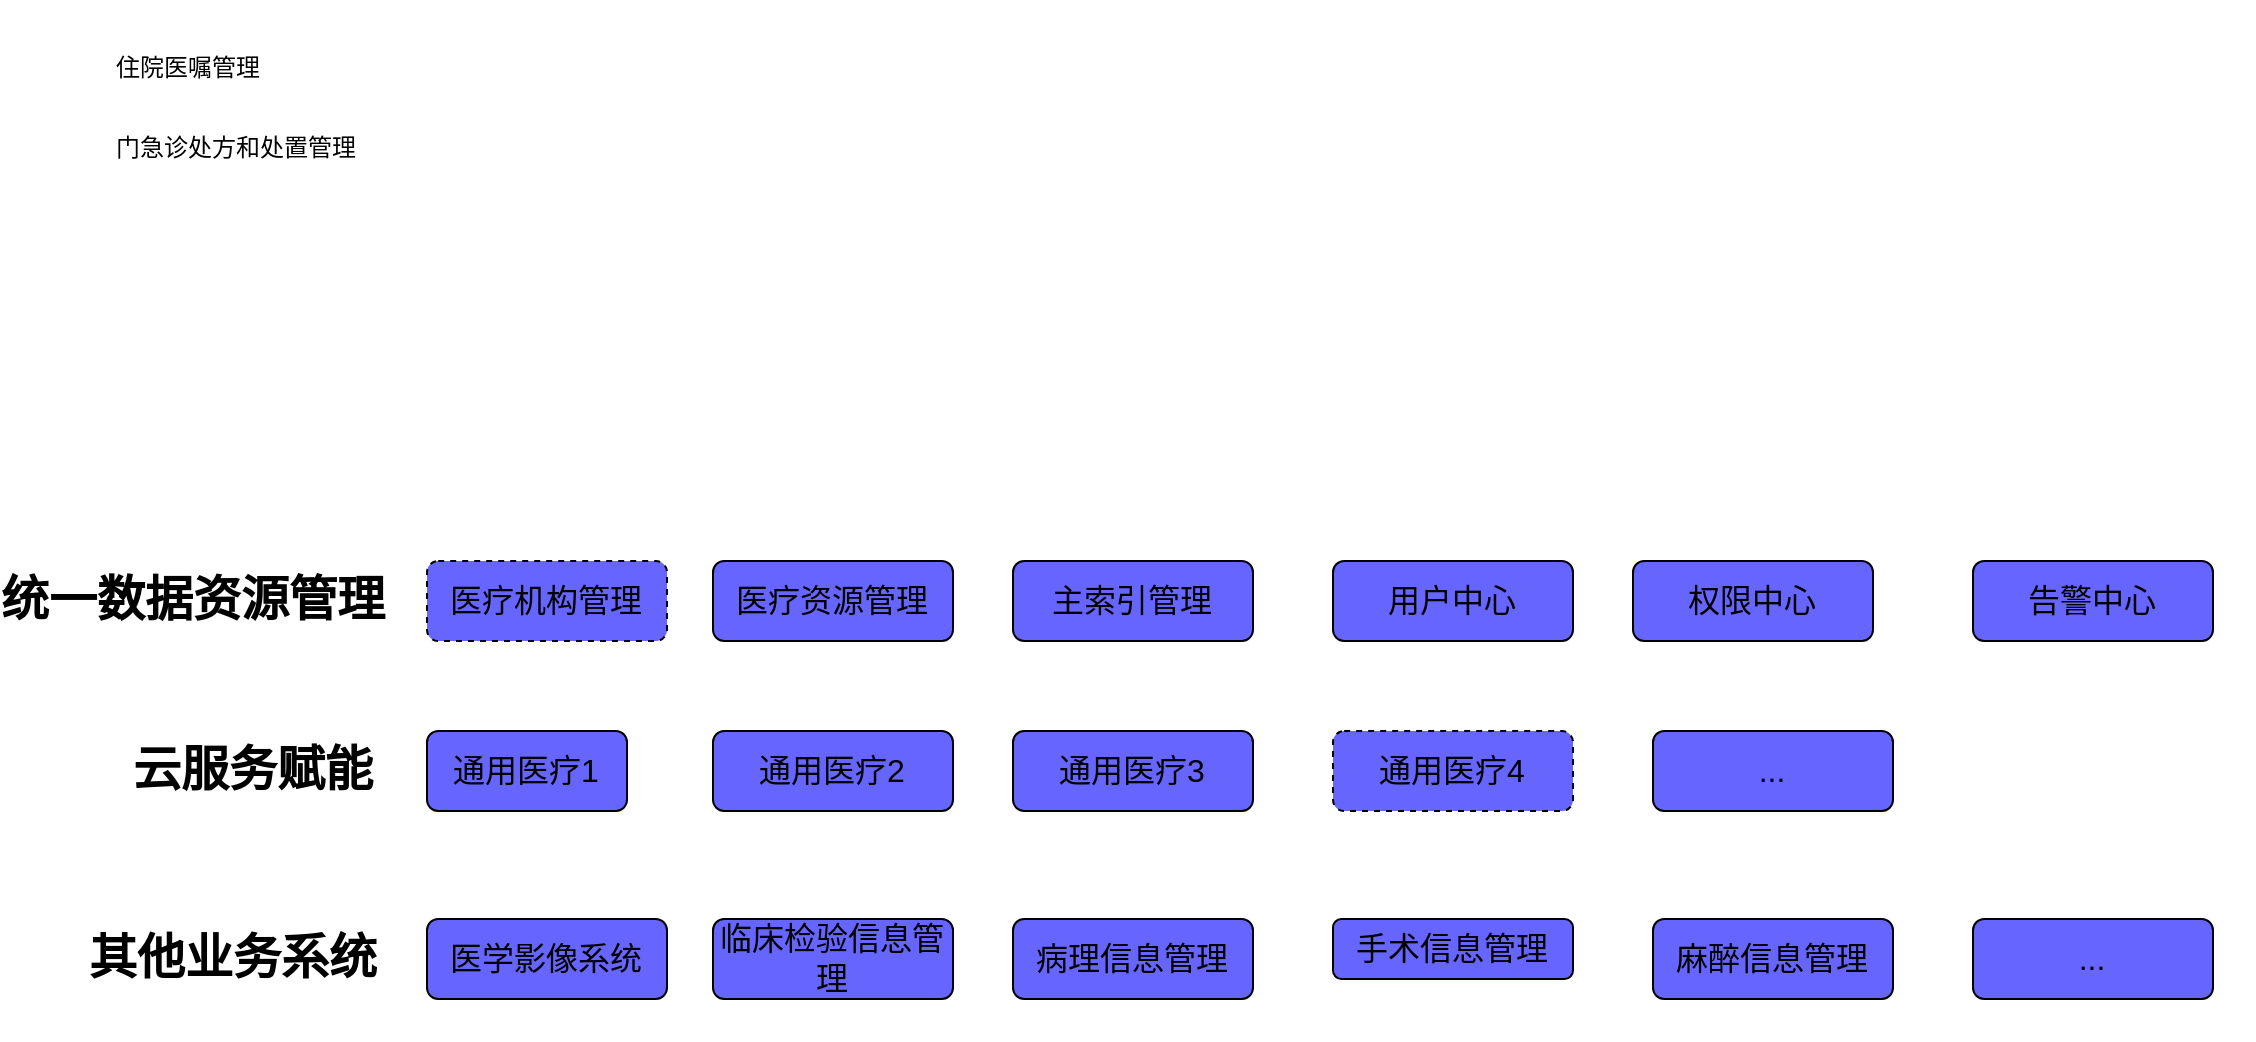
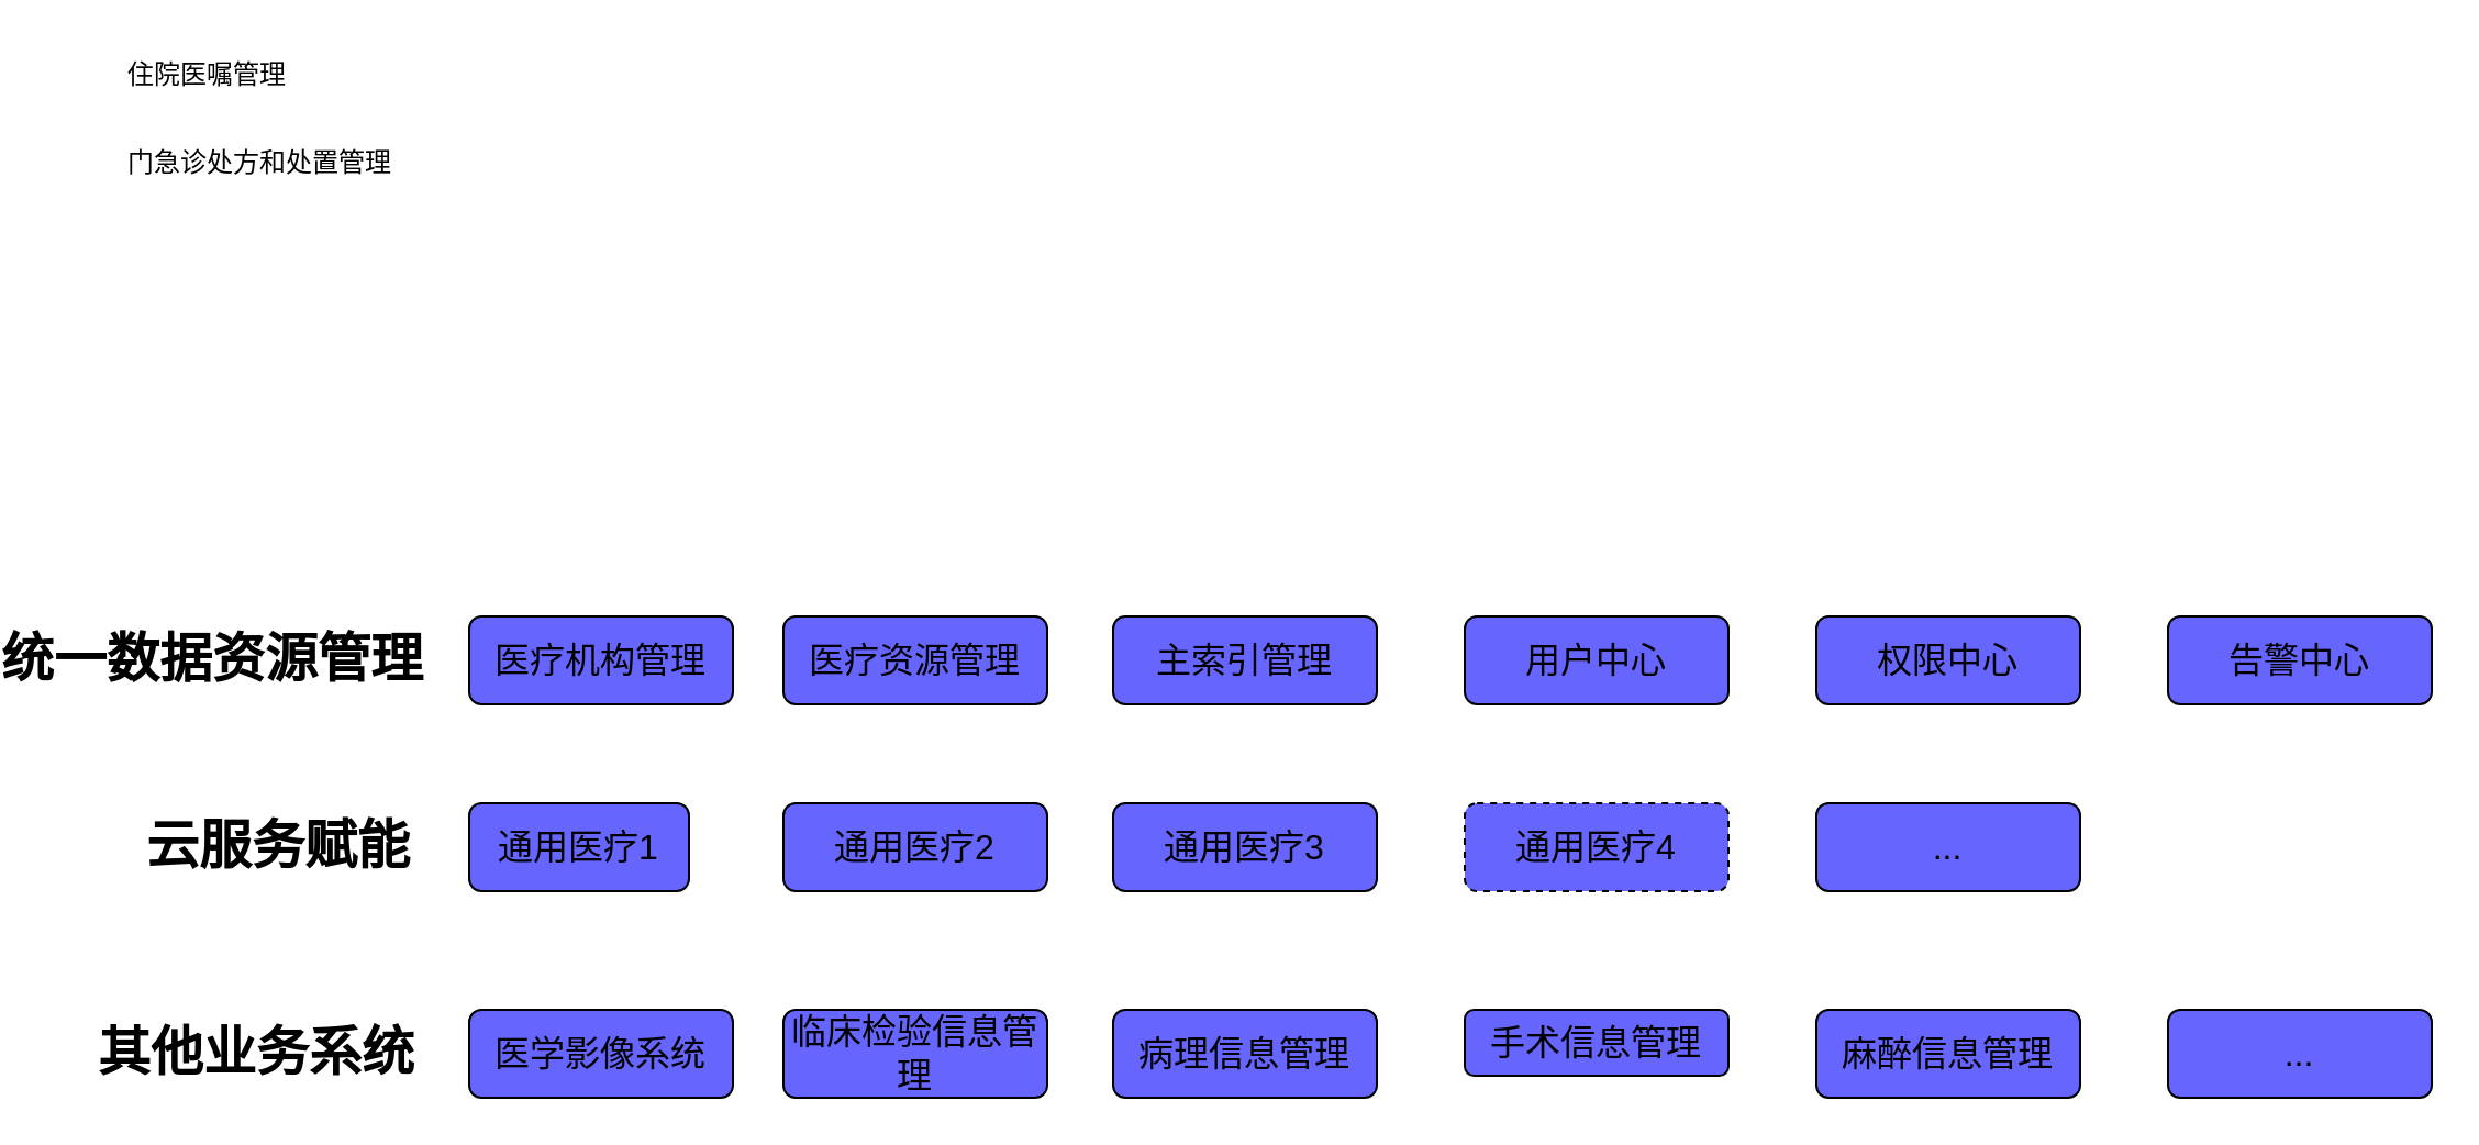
  <mxCell id="0" />
  <mxCell id="1" parent="0" />
  <mxCell id="2" value="统一数据资源管理" style="text;strokeColor=none;fillColor=none;html=1;fontSize=24;fontStyle=1;verticalAlign=middle;align=center;" vertex="1" parent="1"><mxGeometry x="20" y="280" width="100" height="40" as="geometry" /></mxCell>
  <mxCell id="3" value="其他业务系统" style="text;strokeColor=none;fillColor=none;html=1;fontSize=24;fontStyle=1;verticalAlign=middle;align=center;" vertex="1" parent="1"><mxGeometry x="40" y="459" width="100" height="40" as="geometry" /></mxCell>
  <mxCell id="4" value="&lt;div&gt;手术信息管理&lt;/div&gt;" style="rounded=1;whiteSpace=wrap;html=1;fillColor=#6666FF;arcSize=14;fontSize=16;" vertex="1" parent="1"><mxGeometry x="640" y="459" width="120" height="30" as="geometry" /></mxCell>
  <mxCell id="5" value="医学影像系统" style="rounded=1;whiteSpace=wrap;html=1;fillColor=#6666FF;arcSize=14;fontSize=16;" vertex="1" parent="1"><mxGeometry x="187" y="459" width="120" height="40" as="geometry" /></mxCell>
  <mxCell id="6" value="&lt;div&gt;临床检验信息管理&lt;/div&gt;" style="rounded=1;whiteSpace=wrap;html=1;fillColor=#6666FF;arcSize=14;fontSize=16;" vertex="1" parent="1"><mxGeometry x="330" y="459" width="120" height="40" as="geometry" /></mxCell>
  <mxCell id="7" value="&lt;div&gt;病理信息管理&lt;/div&gt;" style="rounded=1;whiteSpace=wrap;html=1;fillColor=#6666FF;arcSize=14;fontSize=16;" vertex="1" parent="1"><mxGeometry x="480" y="459" width="120" height="40" as="geometry" /></mxCell>
- <mxCell id="8" value="医疗机构管理" style="rounded=1;whiteSpace=wrap;html=1;fillColor=#6666FF;arcSize=14;fontSize=16;dashed=1;" vertex="1" parent="1"><mxGeometry x="187" y="280" width="120" height="40" as="geometry" /></mxCell>
+ <mxCell id="8" value="医疗机构管理" style="rounded=1;whiteSpace=wrap;html=1;fillColor=#6666FF;arcSize=14;fontSize=16;" vertex="1" parent="1"><mxGeometry x="187" y="280" width="120" height="40" as="geometry" /></mxCell>
  <mxCell id="9" value="医疗资源管理" style="rounded=1;whiteSpace=wrap;html=1;fillColor=#6666FF;arcSize=14;fontSize=16;" vertex="1" parent="1"><mxGeometry x="330" y="280" width="120" height="40" as="geometry" /></mxCell>
  <mxCell id="10" value="主索引管理" style="rounded=1;whiteSpace=wrap;html=1;fillColor=#6666FF;arcSize=14;fontSize=16;" vertex="1" parent="1"><mxGeometry x="480" y="280" width="120" height="40" as="geometry" /></mxCell>
  <mxCell id="11" value="麻醉信息管理" style="rounded=1;whiteSpace=wrap;html=1;fillColor=#6666FF;arcSize=14;fontSize=16;" vertex="1" parent="1"><mxGeometry x="800" y="459" width="120" height="40" as="geometry" /></mxCell>
  <mxCell id="12" value="用户中心" style="rounded=1;whiteSpace=wrap;html=1;fillColor=#6666FF;arcSize=14;fontSize=16;" vertex="1" parent="1"><mxGeometry x="640" y="280" width="120" height="40" as="geometry" /></mxCell>
  <mxCell id="13" value="告警中心" style="rounded=1;whiteSpace=wrap;html=1;fillColor=#6666FF;arcSize=14;fontSize=16;" vertex="1" parent="1"><mxGeometry x="960" y="280" width="120" height="40" as="geometry" /></mxCell>
- <mxCell id="14" value="权限中心" style="rounded=1;whiteSpace=wrap;html=1;fillColor=#6666FF;arcSize=14;fontSize=16;" vertex="1" parent="1"><mxGeometry x="790" y="280" width="120" height="40" as="geometry" /></mxCell>
+ <mxCell id="14" value="权限中心" style="rounded=1;whiteSpace=wrap;html=1;fillColor=#6666FF;arcSize=14;fontSize=16;" vertex="1" parent="1"><mxGeometry x="800" y="280" width="120" height="40" as="geometry" /></mxCell>
  <mxCell id="15" value="..." style="rounded=1;whiteSpace=wrap;html=1;fillColor=#6666FF;arcSize=14;fontSize=16;" vertex="1" parent="1"><mxGeometry x="960" y="459" width="120" height="40" as="geometry" /></mxCell>
  <mxCell id="16" value="门急诊处方和处置管理" style="text;whiteSpace=wrap;html=1;" vertex="1" parent="1"><mxGeometry x="30" y="60" width="150" height="40" as="geometry" /></mxCell>
  <mxCell id="17" value="住院医嘱管理" style="text;whiteSpace=wrap;html=1;" vertex="1" parent="1"><mxGeometry x="30" y="20" width="110" height="30" as="geometry" /></mxCell>
  <mxCell id="18" value="云服务赋能" style="text;strokeColor=none;fillColor=none;html=1;fontSize=24;fontStyle=1;verticalAlign=middle;align=center;" vertex="1" parent="1"><mxGeometry x="50" y="365" width="100" height="40" as="geometry" /></mxCell>
  <mxCell id="19" value="通用医疗1" style="rounded=1;whiteSpace=wrap;html=1;fillColor=#6666FF;arcSize=14;fontSize=16;" vertex="1" parent="1"><mxGeometry x="187" y="365" width="100" height="40" as="geometry" /></mxCell>
  <mxCell id="20" value="通用医疗2" style="rounded=1;whiteSpace=wrap;html=1;fillColor=#6666FF;arcSize=14;fontSize=16;" vertex="1" parent="1"><mxGeometry x="330" y="365" width="120" height="40" as="geometry" /></mxCell>
  <mxCell id="21" value="通用医疗3" style="rounded=1;whiteSpace=wrap;html=1;fillColor=#6666FF;arcSize=14;fontSize=16;" vertex="1" parent="1"><mxGeometry x="480" y="365" width="120" height="40" as="geometry" /></mxCell>
  <mxCell id="22" value="通用医疗4" style="rounded=1;whiteSpace=wrap;html=1;fillColor=#6666FF;arcSize=14;fontSize=16;dashed=1;" vertex="1" parent="1"><mxGeometry x="640" y="365" width="120" height="40" as="geometry" /></mxCell>
  <mxCell id="23" value="..." style="rounded=1;whiteSpace=wrap;html=1;fillColor=#6666FF;arcSize=14;fontSize=16;" vertex="1" parent="1"><mxGeometry x="800" y="365" width="120" height="40" as="geometry" /></mxCell>
